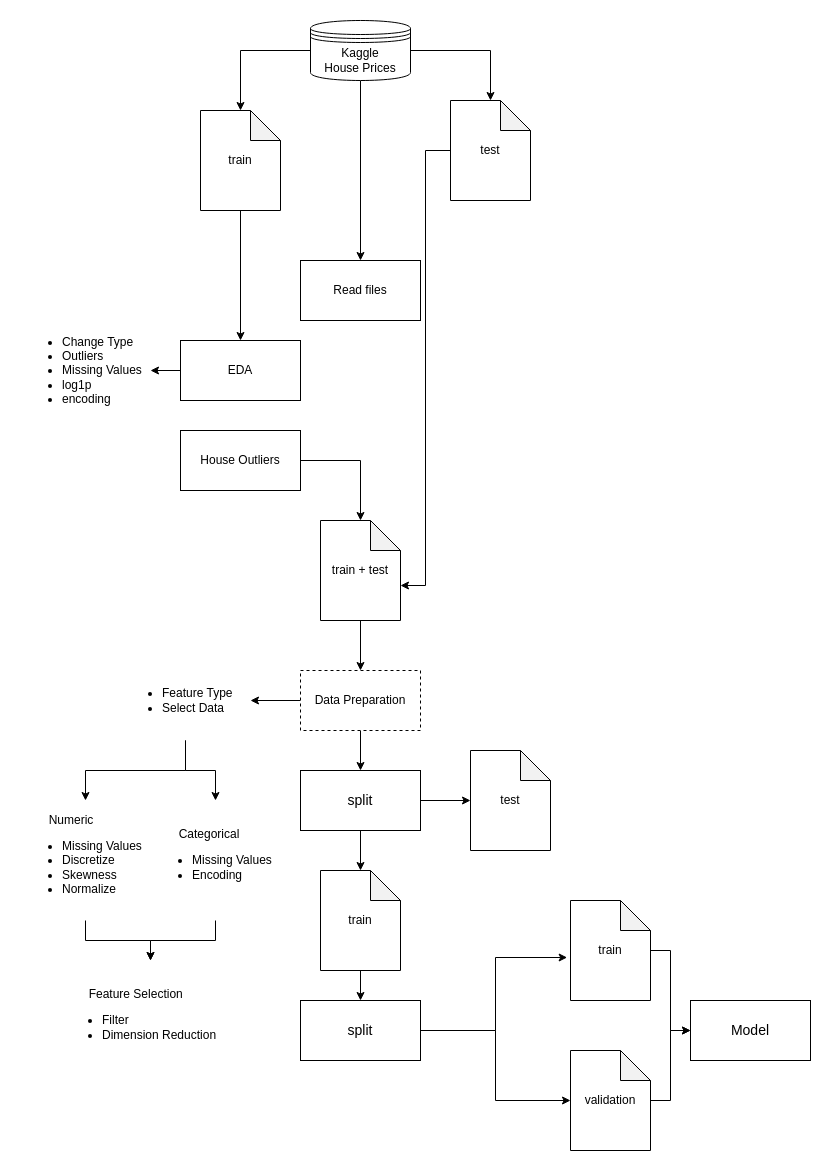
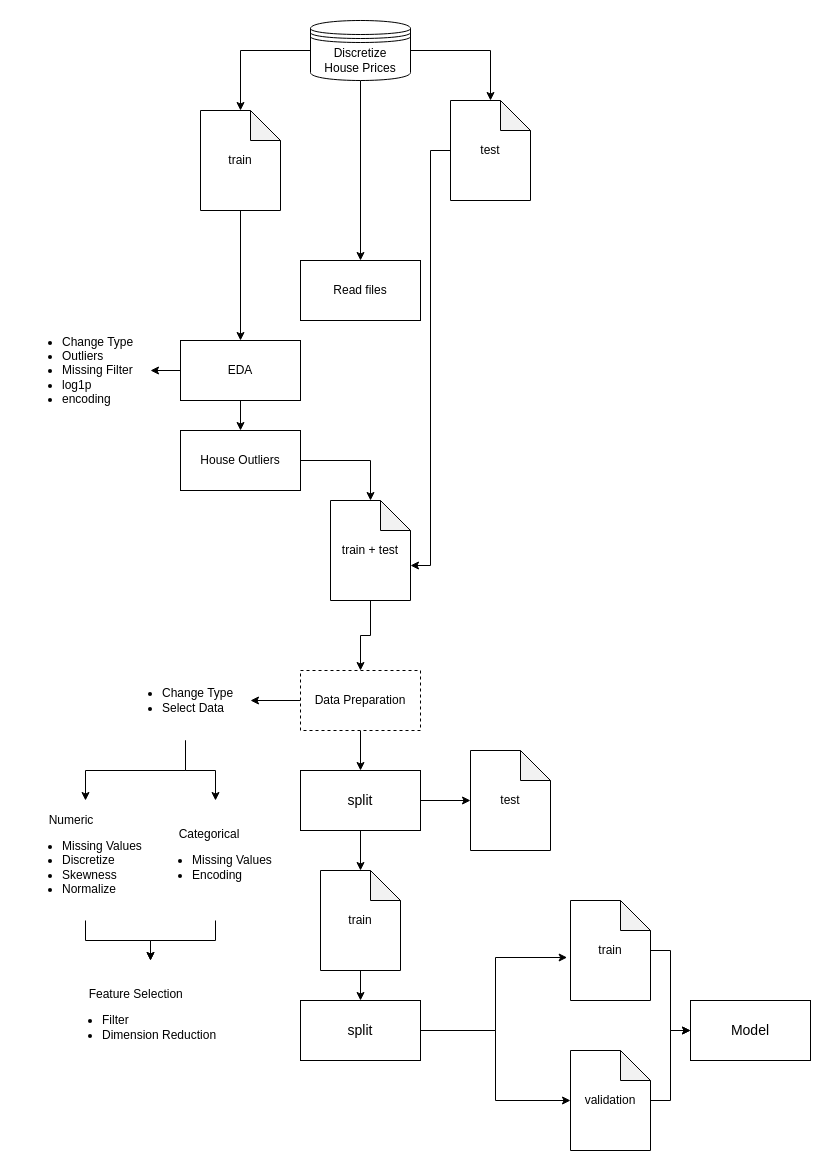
  <mxCell id="0" />
  <mxCell id="1" parent="0" />
  <mxCell id="2" style="edgeStyle=orthogonalEdgeStyle;rounded=0;orthogonalLoop=1;jettySize=auto;html=1;" edge="1" parent="1" source="5" target="7"><mxGeometry relative="1" as="geometry" /></mxCell>
  <mxCell id="3" style="edgeStyle=orthogonalEdgeStyle;rounded=0;orthogonalLoop=1;jettySize=auto;html=1;entryX=0.5;entryY=0;entryDx=0;entryDy=0;entryPerimeter=0;" edge="1" parent="1" source="5" target="9"><mxGeometry relative="1" as="geometry" /></mxCell>
  <mxCell id="4" style="edgeStyle=orthogonalEdgeStyle;rounded=0;orthogonalLoop=1;jettySize=auto;html=1;" edge="1" parent="1" source="5" target="10"><mxGeometry relative="1" as="geometry" /></mxCell>
- <mxCell id="5" value="Kaggle&lt;br&gt;House Prices" style="shape=datastore;whiteSpace=wrap;html=1;" vertex="1" parent="1"><mxGeometry x="310" y="20" width="100" height="60" as="geometry" /></mxCell>
+ <mxCell id="5" value="Discretize&lt;br&gt;House Prices" style="shape=datastore;whiteSpace=wrap;html=1;" vertex="1" parent="1"><mxGeometry x="310" y="20" width="100" height="60" as="geometry" /></mxCell>
  <mxCell id="6" style="edgeStyle=orthogonalEdgeStyle;rounded=0;orthogonalLoop=1;jettySize=auto;html=1;entryX=0.5;entryY=0;entryDx=0;entryDy=0;" edge="1" parent="1" source="7" target="13"><mxGeometry relative="1" as="geometry" /></mxCell>
  <mxCell id="7" value="train" style="shape=note;whiteSpace=wrap;html=1;backgroundOutline=1;darkOpacity=0.05;" vertex="1" parent="1"><mxGeometry x="200" y="110" width="80" height="100" as="geometry" /></mxCell>
  <mxCell id="8" style="edgeStyle=orthogonalEdgeStyle;rounded=0;orthogonalLoop=1;jettySize=auto;html=1;entryX=0;entryY=0;entryDx=80;entryDy=65;entryPerimeter=0;" edge="1" parent="1" source="9" target="16"><mxGeometry relative="1" as="geometry" /></mxCell>
  <mxCell id="9" value="test" style="shape=note;whiteSpace=wrap;html=1;backgroundOutline=1;darkOpacity=0.05;" vertex="1" parent="1"><mxGeometry x="450" y="100" width="80" height="100" as="geometry" /></mxCell>
  <mxCell id="10" value="Read files" style="rounded=0;whiteSpace=wrap;html=1;" vertex="1" parent="1"><mxGeometry x="300" y="260" width="120" height="60" as="geometry" /></mxCell>
  <mxCell id="11" value="" style="edgeStyle=orthogonalEdgeStyle;rounded=0;orthogonalLoop=1;jettySize=auto;html=1;" edge="1" parent="1" source="13" target="14"><mxGeometry relative="1" as="geometry" /></mxCell>
+ <mxCell id="12" value="" style="edgeStyle=orthogonalEdgeStyle;rounded=0;orthogonalLoop=1;jettySize=auto;html=1;" edge="1" parent="1" source="13" target="24"><mxGeometry relative="1" as="geometry" /></mxCell>
  <mxCell id="13" value="EDA" style="rounded=0;whiteSpace=wrap;html=1;" vertex="1" parent="1"><mxGeometry x="180" y="340" width="120" height="60" as="geometry" /></mxCell>
- <mxCell id="14" value="&lt;ul&gt;&lt;li&gt;Change Type&lt;/li&gt;&lt;li&gt;Outliers&lt;/li&gt;&lt;li&gt;Missing Values&lt;/li&gt;&lt;li&gt;log1p&lt;/li&gt;&lt;li&gt;encoding&lt;/li&gt;&lt;/ul&gt;" style="text;strokeColor=none;fillColor=none;html=1;whiteSpace=wrap;verticalAlign=middle;overflow=hidden;" vertex="1" parent="1"><mxGeometry x="20" y="310" width="130" height="120" as="geometry" /></mxCell>
+ <mxCell id="14" value="&lt;ul&gt;&lt;li&gt;Change Type&lt;/li&gt;&lt;li&gt;Outliers&lt;/li&gt;&lt;li&gt;Missing Filter&lt;/li&gt;&lt;li&gt;log1p&lt;/li&gt;&lt;li&gt;encoding&lt;/li&gt;&lt;/ul&gt;" style="text;strokeColor=none;fillColor=none;html=1;whiteSpace=wrap;verticalAlign=middle;overflow=hidden;" vertex="1" parent="1"><mxGeometry x="20" y="310" width="130" height="120" as="geometry" /></mxCell>
  <mxCell id="15" value="" style="edgeStyle=orthogonalEdgeStyle;rounded=0;orthogonalLoop=1;jettySize=auto;html=1;" edge="1" parent="1" source="16" target="19"><mxGeometry relative="1" as="geometry" /></mxCell>
- <mxCell id="16" value="train + test" style="shape=note;whiteSpace=wrap;html=1;backgroundOutline=1;darkOpacity=0.05;" vertex="1" parent="1"><mxGeometry x="320" y="520" width="80" height="100" as="geometry" /></mxCell>
+ <mxCell id="16" value="train + test" style="shape=note;whiteSpace=wrap;html=1;backgroundOutline=1;darkOpacity=0.05;" vertex="1" parent="1"><mxGeometry x="330" y="500" width="80" height="100" as="geometry" /></mxCell>
  <mxCell id="17" value="" style="edgeStyle=orthogonalEdgeStyle;rounded=0;orthogonalLoop=1;jettySize=auto;html=1;fontSize=14;" edge="1" parent="1" source="19" target="22"><mxGeometry relative="1" as="geometry" /></mxCell>
  <mxCell id="18" value="" style="edgeStyle=orthogonalEdgeStyle;rounded=0;orthogonalLoop=1;jettySize=auto;html=1;fontSize=14;" edge="1" parent="1" source="19" target="32"><mxGeometry relative="1" as="geometry" /></mxCell>
  <mxCell id="19" value="Data Preparation" style="rounded=0;whiteSpace=wrap;html=1;dashed=1;" vertex="1" parent="1"><mxGeometry x="300" y="670" width="120" height="60" as="geometry" /></mxCell>
  <mxCell id="20" style="edgeStyle=orthogonalEdgeStyle;rounded=0;orthogonalLoop=1;jettySize=auto;html=1;fontSize=14;" edge="1" parent="1" source="22" target="26"><mxGeometry relative="1" as="geometry" /></mxCell>
  <mxCell id="21" style="edgeStyle=orthogonalEdgeStyle;rounded=0;orthogonalLoop=1;jettySize=auto;html=1;fontSize=14;" edge="1" parent="1" source="22" target="28"><mxGeometry relative="1" as="geometry" /></mxCell>
- <mxCell id="22" value="&lt;ul&gt;&lt;li&gt;Feature Type&lt;/li&gt;&lt;li&gt;Select Data&lt;/li&gt;&lt;/ul&gt;" style="text;strokeColor=none;fillColor=none;html=1;whiteSpace=wrap;verticalAlign=middle;overflow=hidden;" vertex="1" parent="1"><mxGeometry x="120" y="660" width="130" height="80" as="geometry" /></mxCell>
+ <mxCell id="22" value="&lt;ul&gt;&lt;li&gt;Change Type&lt;/li&gt;&lt;li&gt;Select Data&lt;/li&gt;&lt;/ul&gt;" style="text;strokeColor=none;fillColor=none;html=1;whiteSpace=wrap;verticalAlign=middle;overflow=hidden;" vertex="1" parent="1"><mxGeometry x="120" y="660" width="130" height="80" as="geometry" /></mxCell>
  <mxCell id="23" style="edgeStyle=orthogonalEdgeStyle;rounded=0;orthogonalLoop=1;jettySize=auto;html=1;" edge="1" parent="1" source="24" target="16"><mxGeometry relative="1" as="geometry" /></mxCell>
  <mxCell id="24" value="House Outliers" style="rounded=0;whiteSpace=wrap;html=1;" vertex="1" parent="1"><mxGeometry x="180" y="430" width="120" height="60" as="geometry" /></mxCell>
  <mxCell id="25" style="edgeStyle=orthogonalEdgeStyle;rounded=0;orthogonalLoop=1;jettySize=auto;html=1;fontSize=14;" edge="1" parent="1" source="26" target="29"><mxGeometry relative="1" as="geometry" /></mxCell>
  <mxCell id="26" value="&lt;div&gt;&lt;span&gt;&#09;&lt;/span&gt;&lt;span style=&quot;white-space: pre&quot;&gt;&#09;&lt;/span&gt;Numeric&lt;br&gt;&lt;/div&gt;&lt;ul&gt;&lt;li&gt;Missing Values&lt;/li&gt;&lt;li&gt;Discretize&lt;br&gt;&lt;/li&gt;&lt;li&gt;Skewness&lt;/li&gt;&lt;li&gt;Normalize&lt;/li&gt;&lt;/ul&gt;" style="text;strokeColor=none;fillColor=none;html=1;whiteSpace=wrap;verticalAlign=middle;overflow=hidden;" vertex="1" parent="1"><mxGeometry x="20" y="800" width="130" height="120" as="geometry" /></mxCell>
  <mxCell id="27" style="edgeStyle=orthogonalEdgeStyle;rounded=0;orthogonalLoop=1;jettySize=auto;html=1;entryX=0.5;entryY=0;entryDx=0;entryDy=0;fontSize=14;" edge="1" parent="1" source="28" target="29"><mxGeometry relative="1" as="geometry" /></mxCell>
  <mxCell id="28" value="&lt;div&gt;&lt;span style=&quot;white-space: pre&quot;&gt;&#09;&lt;/span&gt;Categorical&lt;br&gt;&lt;/div&gt;&lt;ul&gt;&lt;li&gt;Missing Values&lt;/li&gt;&lt;li&gt;Encoding&lt;/li&gt;&lt;/ul&gt;" style="text;strokeColor=none;fillColor=none;html=1;whiteSpace=wrap;verticalAlign=middle;overflow=hidden;" vertex="1" parent="1"><mxGeometry x="150" y="800" width="130" height="120" as="geometry" /></mxCell>
  <mxCell id="29" value="&lt;div&gt;&lt;span&gt;&#09;&lt;/span&gt;&lt;span&gt;&#09;&lt;/span&gt;&lt;span style=&quot;white-space: pre&quot;&gt;&#09;&lt;/span&gt;Feature Selection&lt;br&gt;&lt;/div&gt;&lt;ul&gt;&lt;li&gt;Filter&lt;/li&gt;&lt;li&gt;Dimension Reduction&lt;/li&gt;&lt;/ul&gt;" style="text;strokeColor=none;fillColor=none;html=1;whiteSpace=wrap;verticalAlign=middle;overflow=hidden;" vertex="1" parent="1"><mxGeometry x="60" y="960" width="180" height="120" as="geometry" /></mxCell>
  <mxCell id="30" value="" style="edgeStyle=orthogonalEdgeStyle;rounded=0;orthogonalLoop=1;jettySize=auto;html=1;fontSize=14;" edge="1" parent="1" source="32" target="34"><mxGeometry relative="1" as="geometry" /></mxCell>
  <mxCell id="31" value="" style="edgeStyle=orthogonalEdgeStyle;rounded=0;orthogonalLoop=1;jettySize=auto;html=1;fontSize=14;" edge="1" parent="1" source="32" target="35"><mxGeometry relative="1" as="geometry" /></mxCell>
  <mxCell id="32" value="split" style="rounded=0;whiteSpace=wrap;html=1;fontSize=14;" vertex="1" parent="1"><mxGeometry x="300" y="770" width="120" height="60" as="geometry" /></mxCell>
  <mxCell id="33" value="" style="edgeStyle=orthogonalEdgeStyle;rounded=0;orthogonalLoop=1;jettySize=auto;html=1;fontSize=14;" edge="1" parent="1" source="34" target="38"><mxGeometry relative="1" as="geometry" /></mxCell>
  <mxCell id="34" value="train" style="shape=note;whiteSpace=wrap;html=1;backgroundOutline=1;darkOpacity=0.05;" vertex="1" parent="1"><mxGeometry x="320" y="870" width="80" height="100" as="geometry" /></mxCell>
  <mxCell id="35" value="test" style="shape=note;whiteSpace=wrap;html=1;backgroundOutline=1;darkOpacity=0.05;" vertex="1" parent="1"><mxGeometry x="470" y="750" width="80" height="100" as="geometry" /></mxCell>
  <mxCell id="36" style="edgeStyle=orthogonalEdgeStyle;rounded=0;orthogonalLoop=1;jettySize=auto;html=1;entryX=-0.042;entryY=0.57;entryDx=0;entryDy=0;entryPerimeter=0;fontSize=14;" edge="1" parent="1" source="38" target="40"><mxGeometry relative="1" as="geometry" /></mxCell>
  <mxCell id="37" style="edgeStyle=orthogonalEdgeStyle;rounded=0;orthogonalLoop=1;jettySize=auto;html=1;fontSize=14;" edge="1" parent="1" source="38" target="42"><mxGeometry relative="1" as="geometry" /></mxCell>
  <mxCell id="38" value="split" style="rounded=0;whiteSpace=wrap;html=1;fontSize=14;" vertex="1" parent="1"><mxGeometry x="300" y="1000" width="120" height="60" as="geometry" /></mxCell>
  <mxCell id="39" style="edgeStyle=orthogonalEdgeStyle;rounded=0;orthogonalLoop=1;jettySize=auto;html=1;entryX=0;entryY=0.5;entryDx=0;entryDy=0;fontSize=14;" edge="1" parent="1" source="40" target="43"><mxGeometry relative="1" as="geometry" /></mxCell>
  <mxCell id="40" value="train" style="shape=note;whiteSpace=wrap;html=1;backgroundOutline=1;darkOpacity=0.05;" vertex="1" parent="1"><mxGeometry x="570" y="900" width="80" height="100" as="geometry" /></mxCell>
  <mxCell id="41" style="edgeStyle=orthogonalEdgeStyle;rounded=0;orthogonalLoop=1;jettySize=auto;html=1;entryX=0;entryY=0.5;entryDx=0;entryDy=0;fontSize=14;" edge="1" parent="1" source="42" target="43"><mxGeometry relative="1" as="geometry" /></mxCell>
  <mxCell id="42" value="validation" style="shape=note;whiteSpace=wrap;html=1;backgroundOutline=1;darkOpacity=0.05;" vertex="1" parent="1"><mxGeometry x="570" y="1050" width="80" height="100" as="geometry" /></mxCell>
  <mxCell id="43" value="Model" style="rounded=0;whiteSpace=wrap;html=1;fontSize=14;" vertex="1" parent="1"><mxGeometry x="690" y="1000" width="120" height="60" as="geometry" /></mxCell>
